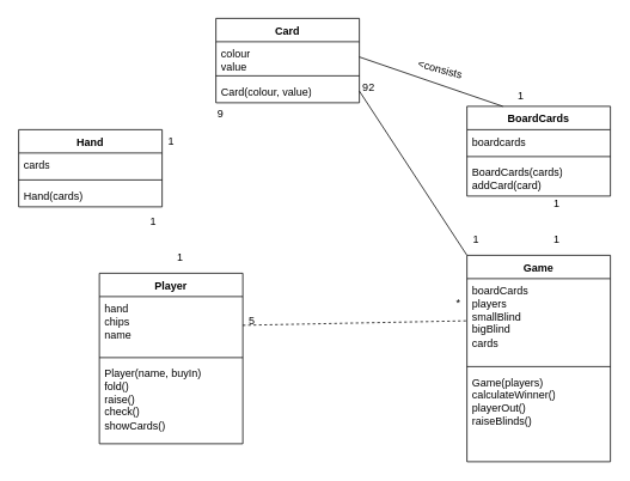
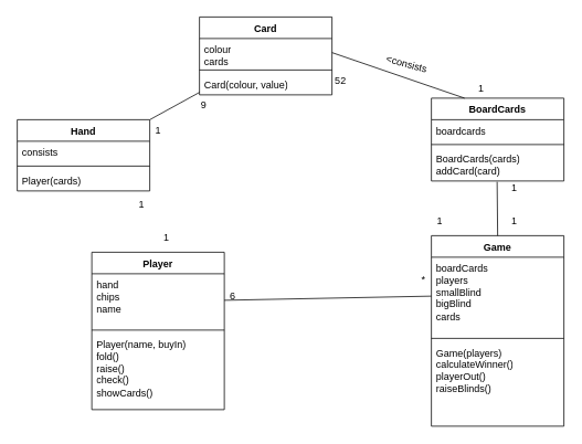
  <mxCell id="0" />
  <mxCell id="1" parent="0" />
  <mxCell id="2" value="BoardCards" style="swimlane;fontStyle=1;align=center;verticalAlign=top;childLayout=stackLayout;horizontal=1;startSize=26;horizontalStack=0;resizeParent=1;resizeParentMax=0;resizeLast=0;collapsible=1;marginBottom=0;whiteSpace=wrap;html=1;" vertex="1" parent="1"><mxGeometry x="520" y="118" width="160" height="100" as="geometry" /></mxCell>
  <mxCell id="3" value="boardcards" style="text;strokeColor=none;fillColor=none;align=left;verticalAlign=top;spacingLeft=4;spacingRight=4;overflow=hidden;rotatable=0;points=[[0,0.5],[1,0.5]];portConstraint=eastwest;whiteSpace=wrap;html=1;" vertex="1" parent="2"><mxGeometry y="26" width="160" height="26" as="geometry" /></mxCell>
  <mxCell id="4" value="" style="line;strokeWidth=1;fillColor=none;align=left;verticalAlign=middle;spacingTop=-1;spacingLeft=3;spacingRight=3;rotatable=0;labelPosition=right;points=[];portConstraint=eastwest;strokeColor=inherit;" vertex="1" parent="2"><mxGeometry y="52" width="160" height="8" as="geometry" /></mxCell>
  <mxCell id="5" value="BoardCards(cards)&lt;br&gt;addCard(card)" style="text;strokeColor=none;fillColor=none;align=left;verticalAlign=top;spacingLeft=4;spacingRight=4;overflow=hidden;rotatable=0;points=[[0,0.5],[1,0.5]];portConstraint=eastwest;whiteSpace=wrap;html=1;" vertex="1" parent="2"><mxGeometry y="60" width="160" height="40" as="geometry" /></mxCell>
  <mxCell id="6" value="Card" style="swimlane;fontStyle=1;align=center;verticalAlign=top;childLayout=stackLayout;horizontal=1;startSize=26;horizontalStack=0;resizeParent=1;resizeParentMax=0;resizeLast=0;collapsible=1;marginBottom=0;whiteSpace=wrap;html=1;" vertex="1" parent="1"><mxGeometry x="240" y="20" width="160" height="94" as="geometry" /></mxCell>
- <mxCell id="7" value="colour&lt;br&gt;value" style="text;strokeColor=none;fillColor=none;align=left;verticalAlign=top;spacingLeft=4;spacingRight=4;overflow=hidden;rotatable=0;points=[[0,0.5],[1,0.5]];portConstraint=eastwest;whiteSpace=wrap;html=1;" vertex="1" parent="6"><mxGeometry y="26" width="160" height="34" as="geometry" /></mxCell>
+ <mxCell id="7" value="colour&lt;br&gt;cards" style="text;strokeColor=none;fillColor=none;align=left;verticalAlign=top;spacingLeft=4;spacingRight=4;overflow=hidden;rotatable=0;points=[[0,0.5],[1,0.5]];portConstraint=eastwest;whiteSpace=wrap;html=1;" vertex="1" parent="6"><mxGeometry y="26" width="160" height="34" as="geometry" /></mxCell>
  <mxCell id="8" value="" style="line;strokeWidth=1;fillColor=none;align=left;verticalAlign=middle;spacingTop=-1;spacingLeft=3;spacingRight=3;rotatable=0;labelPosition=right;points=[];portConstraint=eastwest;strokeColor=inherit;" vertex="1" parent="6"><mxGeometry y="60" width="160" height="8" as="geometry" /></mxCell>
  <mxCell id="9" value="Card(colour, value)" style="text;strokeColor=none;fillColor=none;align=left;verticalAlign=top;spacingLeft=4;spacingRight=4;overflow=hidden;rotatable=0;points=[[0,0.5],[1,0.5]];portConstraint=eastwest;whiteSpace=wrap;html=1;" vertex="1" parent="6"><mxGeometry y="68" width="160" height="26" as="geometry" /></mxCell>
+ <mxCell id="10" style="rounded=0;orthogonalLoop=1;jettySize=auto;html=1;exitX=1;exitY=0;exitDx=0;exitDy=0;endArrow=none;endFill=0;" edge="1" parent="1" source="11" target="6"><mxGeometry relative="1" as="geometry" /></mxCell>
  <mxCell id="11" value="Hand" style="swimlane;fontStyle=1;align=center;verticalAlign=top;childLayout=stackLayout;horizontal=1;startSize=26;horizontalStack=0;resizeParent=1;resizeParentMax=0;resizeLast=0;collapsible=1;marginBottom=0;whiteSpace=wrap;html=1;" vertex="1" parent="1"><mxGeometry x="20" y="144" width="160" height="86" as="geometry" /></mxCell>
- <mxCell id="12" value="cards" style="text;strokeColor=none;fillColor=none;align=left;verticalAlign=top;spacingLeft=4;spacingRight=4;overflow=hidden;rotatable=0;points=[[0,0.5],[1,0.5]];portConstraint=eastwest;whiteSpace=wrap;html=1;" vertex="1" parent="11"><mxGeometry y="26" width="160" height="26" as="geometry" /></mxCell>
+ <mxCell id="12" value="consists" style="text;strokeColor=none;fillColor=none;align=left;verticalAlign=top;spacingLeft=4;spacingRight=4;overflow=hidden;rotatable=0;points=[[0,0.5],[1,0.5]];portConstraint=eastwest;whiteSpace=wrap;html=1;" vertex="1" parent="11"><mxGeometry y="26" width="160" height="26" as="geometry" /></mxCell>
  <mxCell id="13" value="" style="line;strokeWidth=1;fillColor=none;align=left;verticalAlign=middle;spacingTop=-1;spacingLeft=3;spacingRight=3;rotatable=0;labelPosition=right;points=[];portConstraint=eastwest;strokeColor=inherit;" vertex="1" parent="11"><mxGeometry y="52" width="160" height="8" as="geometry" /></mxCell>
- <mxCell id="14" value="Hand(cards)" style="text;strokeColor=none;fillColor=none;align=left;verticalAlign=top;spacingLeft=4;spacingRight=4;overflow=hidden;rotatable=0;points=[[0,0.5],[1,0.5]];portConstraint=eastwest;whiteSpace=wrap;html=1;" vertex="1" parent="11"><mxGeometry y="60" width="160" height="26" as="geometry" /></mxCell>
+ <mxCell id="14" value="Player(cards)" style="text;strokeColor=none;fillColor=none;align=left;verticalAlign=top;spacingLeft=4;spacingRight=4;overflow=hidden;rotatable=0;points=[[0,0.5],[1,0.5]];portConstraint=eastwest;whiteSpace=wrap;html=1;" vertex="1" parent="11"><mxGeometry y="60" width="160" height="26" as="geometry" /></mxCell>
  <mxCell id="15" value="Player" style="swimlane;fontStyle=1;align=center;verticalAlign=top;childLayout=stackLayout;horizontal=1;startSize=26;horizontalStack=0;resizeParent=1;resizeParentMax=0;resizeLast=0;collapsible=1;marginBottom=0;whiteSpace=wrap;html=1;" vertex="1" parent="1"><mxGeometry x="110" y="304" width="160" height="190" as="geometry" /></mxCell>
  <mxCell id="16" value="hand&lt;br&gt;chips&lt;br&gt;name" style="text;strokeColor=none;fillColor=none;align=left;verticalAlign=top;spacingLeft=4;spacingRight=4;overflow=hidden;rotatable=0;points=[[0,0.5],[1,0.5]];portConstraint=eastwest;whiteSpace=wrap;html=1;" vertex="1" parent="15"><mxGeometry y="26" width="160" height="64" as="geometry" /></mxCell>
  <mxCell id="17" value="" style="line;strokeWidth=1;fillColor=none;align=left;verticalAlign=middle;spacingTop=-1;spacingLeft=3;spacingRight=3;rotatable=0;labelPosition=right;points=[];portConstraint=eastwest;strokeColor=inherit;" vertex="1" parent="15"><mxGeometry y="90" width="160" height="8" as="geometry" /></mxCell>
  <mxCell id="18" value="Player(name, buyIn)&lt;br&gt;fold()&lt;br&gt;raise()&lt;br&gt;check()&lt;br&gt;showCards()" style="text;strokeColor=none;fillColor=none;align=left;verticalAlign=top;spacingLeft=4;spacingRight=4;overflow=hidden;rotatable=0;points=[[0,0.5],[1,0.5]];portConstraint=eastwest;whiteSpace=wrap;html=1;" vertex="1" parent="15"><mxGeometry y="98" width="160" height="92" as="geometry" /></mxCell>
- <mxCell id="19" style="rounded=0;orthogonalLoop=1;jettySize=auto;html=1;exitX=0;exitY=0;exitDx=0;exitDy=0;entryX=1;entryY=0.5;entryDx=0;entryDy=0;endArrow=none;endFill=0;" edge="1" parent="1" source="20" target="9"><mxGeometry relative="1" as="geometry" /></mxCell>
  <mxCell id="20" value="Game" style="swimlane;fontStyle=1;align=center;verticalAlign=top;childLayout=stackLayout;horizontal=1;startSize=26;horizontalStack=0;resizeParent=1;resizeParentMax=0;resizeLast=0;collapsible=1;marginBottom=0;whiteSpace=wrap;html=1;" vertex="1" parent="1"><mxGeometry x="520" y="284" width="160" height="230" as="geometry" /></mxCell>
  <mxCell id="21" value="boardCards&lt;br&gt;players&lt;br&gt;smallBlind&lt;br&gt;bigBlind&lt;br&gt;cards" style="text;strokeColor=none;fillColor=none;align=left;verticalAlign=top;spacingLeft=4;spacingRight=4;overflow=hidden;rotatable=0;points=[[0,0.5],[1,0.5]];portConstraint=eastwest;whiteSpace=wrap;html=1;" vertex="1" parent="20"><mxGeometry y="26" width="160" height="94" as="geometry" /></mxCell>
  <mxCell id="22" value="" style="line;strokeWidth=1;fillColor=none;align=left;verticalAlign=middle;spacingTop=-1;spacingLeft=3;spacingRight=3;rotatable=0;labelPosition=right;points=[];portConstraint=eastwest;strokeColor=inherit;" vertex="1" parent="20"><mxGeometry y="120" width="160" height="8" as="geometry" /></mxCell>
  <mxCell id="23" value="Game(players)&lt;br&gt;calculateWinner()&lt;br&gt;playerOut()&lt;br&gt;raiseBlinds()" style="text;strokeColor=none;fillColor=none;align=left;verticalAlign=top;spacingLeft=4;spacingRight=4;overflow=hidden;rotatable=0;points=[[0,0.5],[1,0.5]];portConstraint=eastwest;whiteSpace=wrap;html=1;" vertex="1" parent="20"><mxGeometry y="128" width="160" height="102" as="geometry" /></mxCell>
- <mxCell id="24" style="rounded=0;orthogonalLoop=1;jettySize=auto;html=1;exitX=1;exitY=0.5;exitDx=0;exitDy=0;entryX=0;entryY=0.5;entryDx=0;entryDy=0;endArrow=none;endFill=0;dashed=1;" edge="1" parent="1" source="16" target="21"><mxGeometry relative="1" as="geometry" /></mxCell>
- <mxCell id="25" value="5" style="text;html=1;align=center;verticalAlign=middle;resizable=0;points=[];autosize=1;strokeColor=none;fillColor=none;" vertex="1" parent="1"><mxGeometry x="265" y="342" width="30" height="30" as="geometry" /></mxCell>
+ <mxCell id="24" style="rounded=0;orthogonalLoop=1;jettySize=auto;html=1;exitX=1;exitY=0.5;exitDx=0;exitDy=0;entryX=0;entryY=0.5;entryDx=0;entryDy=0;endArrow=none;endFill=0;" edge="1" parent="1" source="16" target="21"><mxGeometry relative="1" as="geometry" /></mxCell>
+ <mxCell id="25" value="6" style="text;html=1;align=center;verticalAlign=middle;resizable=0;points=[];autosize=1;strokeColor=none;fillColor=none;" vertex="1" parent="1"><mxGeometry x="265" y="342" width="30" height="30" as="geometry" /></mxCell>
  <mxCell id="26" style="rounded=0;orthogonalLoop=1;jettySize=auto;html=1;exitX=1;exitY=0.5;exitDx=0;exitDy=0;entryX=0.25;entryY=0;entryDx=0;entryDy=0;endArrow=none;endFill=0;" edge="1" parent="1" source="7" target="2"><mxGeometry relative="1" as="geometry" /></mxCell>
  <mxCell id="27" value="&amp;lt;consists" style="text;html=1;align=center;verticalAlign=middle;resizable=0;points=[];autosize=1;strokeColor=none;fillColor=none;rotation=15;" vertex="1" parent="1"><mxGeometry x="455" y="62" width="70" height="30" as="geometry" /></mxCell>
  <mxCell id="28" value="1" style="text;html=1;align=center;verticalAlign=middle;resizable=0;points=[];autosize=1;strokeColor=none;fillColor=none;" vertex="1" parent="1"><mxGeometry x="565" y="92" width="30" height="30" as="geometry" /></mxCell>
+ <mxCell id="29" style="rounded=0;orthogonalLoop=1;jettySize=auto;html=1;exitX=0.5;exitY=0;exitDx=0;exitDy=0;entryX=0.496;entryY=1.025;entryDx=0;entryDy=0;entryPerimeter=0;endArrow=none;endFill=0;" edge="1" parent="1" source="20" target="5"><mxGeometry relative="1" as="geometry" /></mxCell>
  <mxCell id="30" value="1" style="text;html=1;align=center;verticalAlign=middle;resizable=0;points=[];autosize=1;strokeColor=none;fillColor=none;" vertex="1" parent="1"><mxGeometry x="605" y="212" width="30" height="30" as="geometry" /></mxCell>
  <mxCell id="31" value="1" style="text;html=1;align=center;verticalAlign=middle;resizable=0;points=[];autosize=1;strokeColor=none;fillColor=none;" vertex="1" parent="1"><mxGeometry x="605" y="252" width="30" height="30" as="geometry" /></mxCell>
  <mxCell id="32" value="1" style="text;html=1;align=center;verticalAlign=middle;resizable=0;points=[];autosize=1;strokeColor=none;fillColor=none;" vertex="1" parent="1"><mxGeometry x="515" y="252" width="30" height="30" as="geometry" /></mxCell>
- <mxCell id="33" value="92" style="text;html=1;align=center;verticalAlign=middle;resizable=0;points=[];autosize=1;strokeColor=none;fillColor=none;" vertex="1" parent="1"><mxGeometry x="390" y="82" width="40" height="30" as="geometry" /></mxCell>
+ <mxCell id="33" value="52" style="text;html=1;align=center;verticalAlign=middle;resizable=0;points=[];autosize=1;strokeColor=none;fillColor=none;" vertex="1" parent="1"><mxGeometry x="390" y="82" width="40" height="30" as="geometry" /></mxCell>
  <mxCell id="34" value="*" style="text;html=1;align=center;verticalAlign=middle;resizable=0;points=[];autosize=1;strokeColor=none;fillColor=none;" vertex="1" parent="1"><mxGeometry x="495" y="322" width="30" height="30" as="geometry" /></mxCell>
  <mxCell id="35" value="9" style="text;html=1;align=center;verticalAlign=middle;resizable=0;points=[];autosize=1;strokeColor=none;fillColor=none;" vertex="1" parent="1"><mxGeometry x="230" y="112" width="30" height="30" as="geometry" /></mxCell>
  <mxCell id="36" value="1" style="text;html=1;align=center;verticalAlign=middle;resizable=0;points=[];autosize=1;strokeColor=none;fillColor=none;" vertex="1" parent="1"><mxGeometry x="175" y="142" width="30" height="30" as="geometry" /></mxCell>
  <mxCell id="37" value="1" style="text;html=1;align=center;verticalAlign=middle;resizable=0;points=[];autosize=1;strokeColor=none;fillColor=none;" vertex="1" parent="1"><mxGeometry x="185" y="272" width="30" height="30" as="geometry" /></mxCell>
  <mxCell id="38" value="1" style="text;html=1;align=center;verticalAlign=middle;resizable=0;points=[];autosize=1;strokeColor=none;fillColor=none;" vertex="1" parent="1"><mxGeometry x="155" y="232" width="30" height="30" as="geometry" /></mxCell>
